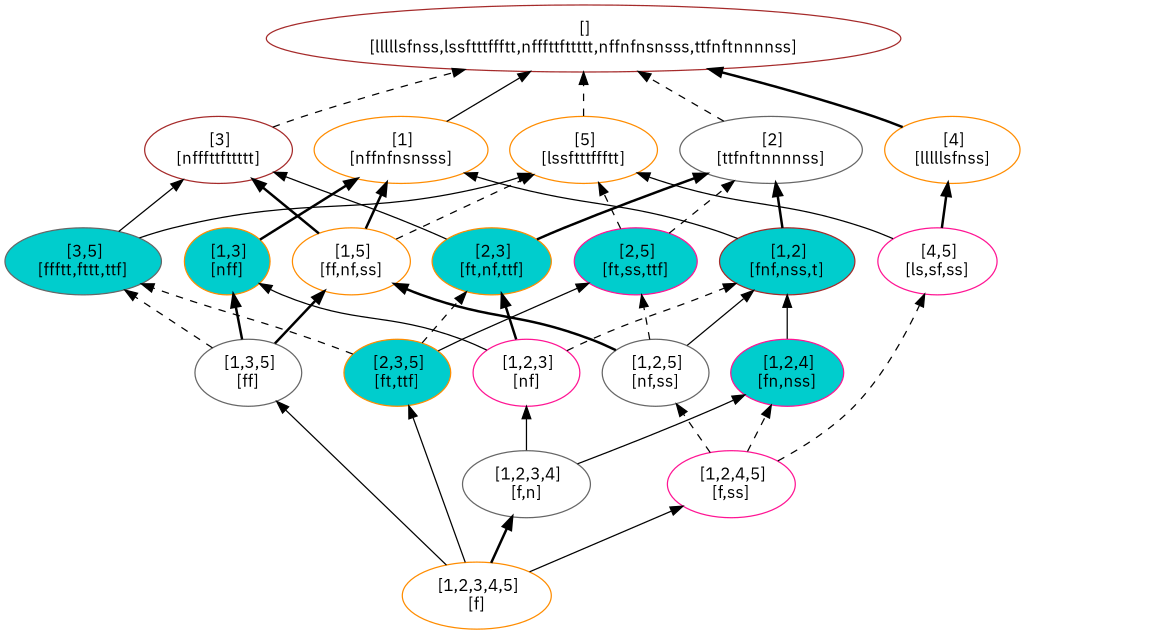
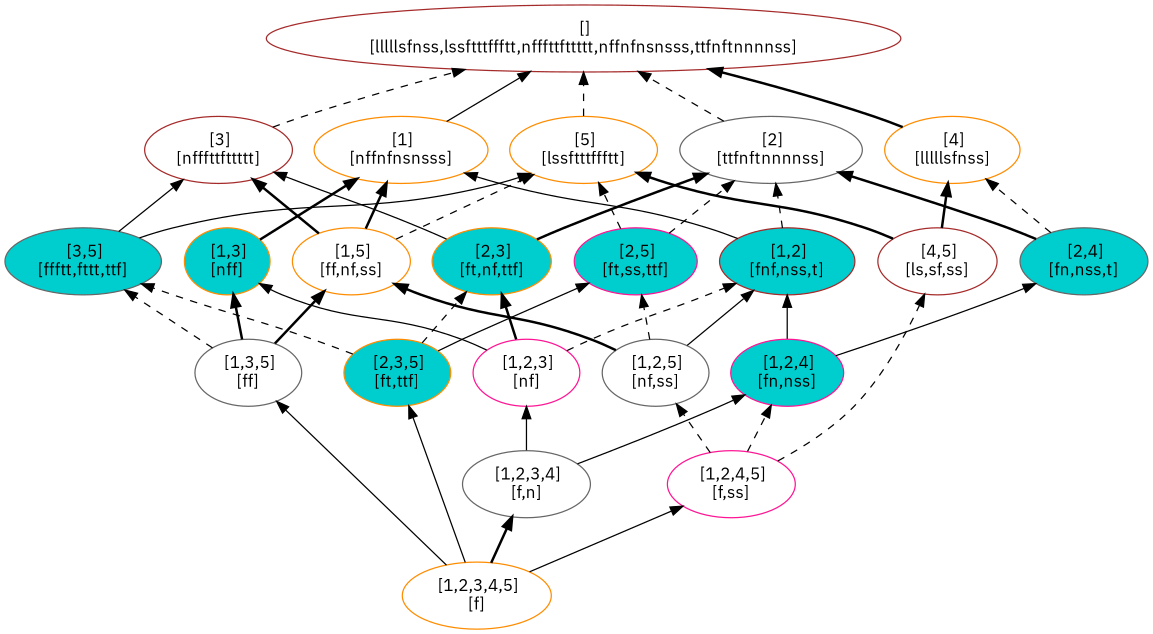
  digraph {
    fontname="IBM Plex Sans"
    rankdir=BT
    node [color=darkorange fontname="IBM Plex Sans"]
    edge [fontname="IBM Plex Sans" style=dashed]
    n1 [color=brown label=" []\n[lllllsfnss,lssftttffftt,nfffttfttttt,nffnfnsnsss,ttfnftnnnnss]"]
    n2 [label=" [5]\n[lssftttffftt]"]
-   n3 [color=deeppink label=" [4,5]\n[ls,sf,ss]"]
+   n3 [color=brown label=" [4,5]\n[ls,sf,ss]"]
    n4 [label=" [4]\n[lllllsfnss]"]
    n5 [color=deeppink label=" [1,2,4,5]\n[f,ss]"]
    n6 [color=gray40 label=" [1,2,5]\n[nf,ss]"]
    n7 [color=deeppink fillcolor=cyan3 label=" [1,2,4]\n[fn,nss]" style=filled]
    n8 [color=deeppink fillcolor=cyan3 label=" [2,5]\n[ft,ss,ttf]" style=filled]
    n9 [label=" [1,5]\n[ff,nf,ss]"]
    n10 [color=brown fillcolor=cyan3 label=" [1,2]\n[fnf,nss,t]" style=filled]
+   n11 [color=gray40 fillcolor=cyan3 label=" [2,4]\n[fn,nss,t]" style=filled]
    n12 [label=" [1,2,3,4,5]\n[f]"]
    n13 [fillcolor=cyan3 label=" [2,3,5]\n[ft,ttf]" style=filled]
    n14 [color=gray40 label=" [1,3,5]\n[ff]"]
    n15 [color=gray40 label=" [1,2,3,4]\n[f,n]"]
    n16 [color=gray40 fillcolor=cyan3 label=" [3,5]\n[ffftt,fttt,ttf]" style=filled]
    n17 [fillcolor=cyan3 label=" [2,3]\n[ft,nf,ttf]" style=filled]
    n18 [fillcolor=cyan3 label=" [1,3]\n[nff]" style=filled]
    n19 [color=deeppink label=" [1,2,3]\n[nf]"]
    n20 [color=brown label=" [3]\n[nfffttfttttt]"]
    n21 [color=gray40 label=" [2]\n[ttfnftnnnnss]"]
    n22 [label=" [1]\n[nffnfnsnsss]"]
    n2 -> n1
-   n3 -> n2 [style=solid]
+   n3 -> n2 [style=bold]
    n3 -> n4 [style=bold]
    n4 -> n1 [style=bold]
    n5 -> n3
    n5 -> n6
    n5 -> n7
    n6 -> n8
    n6 -> n9 [style=bold]
    n6 -> n10 [style=solid]
    n7 -> n10 [style=solid]
+   n7 -> n11 [style=solid]
    n8 -> n2
    n8 -> n21
    n9 -> n2
    n9 -> n20 [style=bold]
    n9 -> n22 [style=bold]
-   n10 -> n21 [style=bold]
+   n10 -> n21
    n10 -> n22 [style=solid]
+   n11 -> n4
+   n11 -> n21 [style=bold]
    n12 -> n5 [style=solid]
    n12 -> n13 [style=solid]
    n12 -> n14 [style=solid]
    n12 -> n15 [style=bold]
    n13 -> n8 [style=solid]
    n13 -> n16
    n13 -> n17
    n14 -> n9 [style=bold]
    n14 -> n16
    n14 -> n18 [style=bold]
    n15 -> n7 [style=solid]
    n15 -> n19 [style=solid]
    n16 -> n2 [style=solid]
    n16 -> n20 [style=solid]
    n17 -> n20 [style=solid]
    n17 -> n21 [style=bold]
    n18 -> n22 [style=bold]
    n19 -> n10
    n19 -> n17 [style=bold]
    n19 -> n18 [style=solid]
    n20 -> n1
    n21 -> n1
    n22 -> n1 [style=solid]
  }
